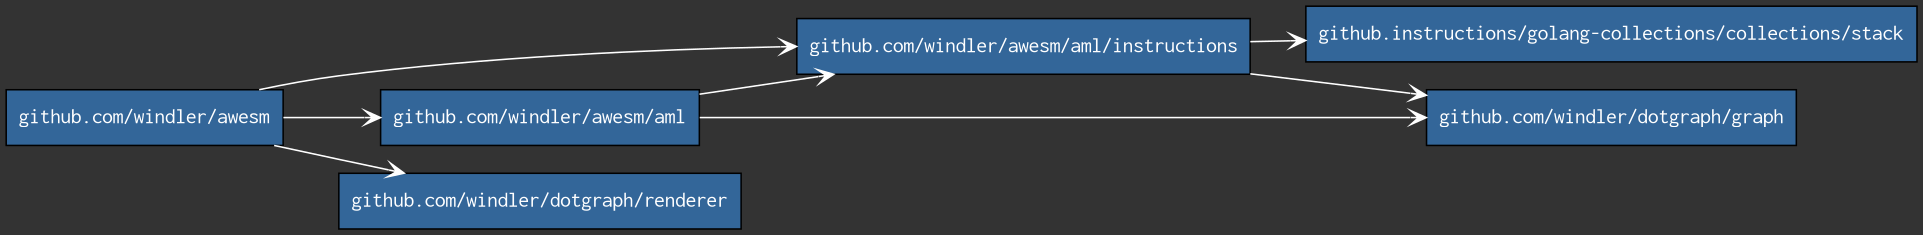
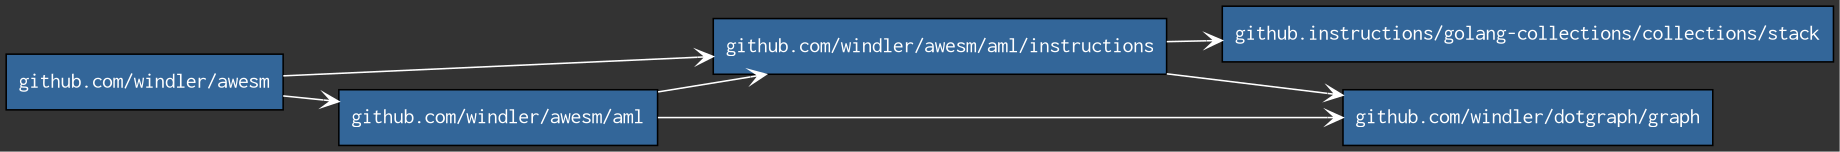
  digraph {
    bgcolor="#333333"
    rankdir=LR
    node [fillcolor="#336699" fontcolor=white fontname=Courier shape=rectangle style=filled]
    edge [arrowhead=open color=white fontcolor=white splines=curved]
    "github.com/windler/awesm"
    "github.com/windler/awesm/aml"
    "github.com/windler/awesm/aml/instructions"
-   "github.com/windler/dotgraph/renderer"
    "github.com/windler/dotgraph/graph"
    n6 [label="github.instructions/golang-collections/collections/stack"]
    "github.com/windler/awesm" -> "github.com/windler/awesm/aml"
    "github.com/windler/awesm" -> "github.com/windler/awesm/aml/instructions"
-   "github.com/windler/awesm" -> "github.com/windler/dotgraph/renderer"
    "github.com/windler/awesm/aml" -> "github.com/windler/awesm/aml/instructions"
    "github.com/windler/awesm/aml" -> "github.com/windler/dotgraph/graph"
    "github.com/windler/awesm/aml/instructions" -> "github.com/windler/dotgraph/graph"
    "github.com/windler/awesm/aml/instructions" -> n6
  }
